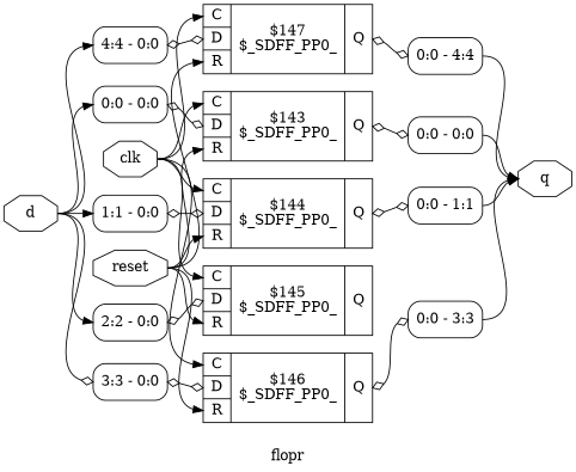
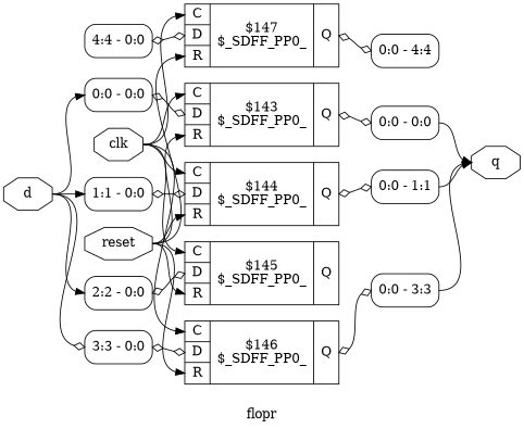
  digraph {
    label=flopr
    rankdir=LR
    remincross=true
    node [shape=record]
    edge [color=black headport=w tailport=e]
    n1 [color=black fontcolor=black label=clk shape=octagon]
    n2 [label="{{<p5> C|<p6> D|<p7> R}|$143\n$_SDFF_PP0_|{<p8> Q}}"]
    n3 [label="{{<p5> C|<p6> D|<p7> R}|$144\n$_SDFF_PP0_|{<p8> Q}}"]
    n4 [label="{{<p5> C|<p6> D|<p7> R}|$145\n$_SDFF_PP0_|{<p8> Q}}"]
    n5 [label="{{<p5> C|<p6> D|<p7> R}|$146\n$_SDFF_PP0_|{<p8> Q}}"]
    n6 [label="{{<p5> C|<p6> D|<p7> R}|$147\n$_SDFF_PP0_|{<p8> Q}}"]
    n7 [label="<s0> 0:0 - 0:0 " style=rounded]
    n8 [label="<s0> 0:0 - 1:1 " style=rounded]
    n9 [label="<s0> 0:0 - 3:3 " style=rounded]
    n10 [label="<s0> 0:0 - 4:4 " style=rounded]
    n11 [color=black fontcolor=black label=d shape=octagon]
    n12 [label="<s0> 0:0 - 0:0 " style=rounded]
    n13 [label="<s0> 1:1 - 0:0 " style=rounded]
    n14 [label="<s0> 2:2 - 0:0 " style=rounded]
    n15 [label="<s0> 3:3 - 0:0 " style=rounded]
    n16 [label="<s0> 4:4 - 0:0 " style=rounded]
    n17 [color=black fontcolor=black label=q shape=octagon]
    n18 [color=black fontcolor=black label=reset shape=octagon]
    n1 -> n2 [headport="p5:w"]
    n1 -> n3 [headport="p5:w"]
    n1 -> n4 [headport="p5:w"]
    n1 -> n5 [headport="p5:w"]
    n1 -> n6 [headport="p5:w"]
    n2 -> n7 [arrowhead=odiamond arrowtail=odiamond dir=both tailport="p8:e"]
    n3 -> n8 [arrowhead=odiamond arrowtail=odiamond dir=both tailport="p8:e"]
    n5 -> n9 [arrowhead=odiamond arrowtail=odiamond dir=both tailport="p8:e"]
    n6 -> n10 [arrowhead=odiamond arrowtail=odiamond dir=both tailport="p8:e"]
    n7 -> n17 [tailport="s0:e"]
    n8 -> n17 [tailport="s0:e"]
    n9 -> n17 [tailport="s0:e"]
-   n10 -> n17 [tailport="s0:e"]
    n11 -> n12 [headport="s0:w"]
    n11 -> n13 [headport="s0:w"]
    n11 -> n14 [headport="s0:w"]
    n11 -> n15 [arrowhead=odiamond headport="s0:w"]
-   n11 -> n16 [headport="s0:w"]
    n12 -> n2 [arrowhead=odiamond arrowtail=odiamond dir=both headport="p6:w"]
    n13 -> n3 [arrowhead=odiamond arrowtail=odiamond dir=both headport="p6:w"]
    n14 -> n4 [arrowhead=odiamond arrowtail=odiamond dir=both headport="p6:w"]
    n15 -> n5 [arrowhead=odiamond arrowtail=odiamond dir=both headport="p6:w"]
    n16 -> n6 [arrowhead=odiamond arrowtail=odiamond dir=both headport="p6:w"]
    n18 -> n2 [headport="p7:w"]
    n18 -> n3 [headport="p7:w"]
    n18 -> n4 [headport="p7:w"]
    n18 -> n5 [headport="p7:w"]
    n18 -> n6 [headport="p7:w"]
  }
